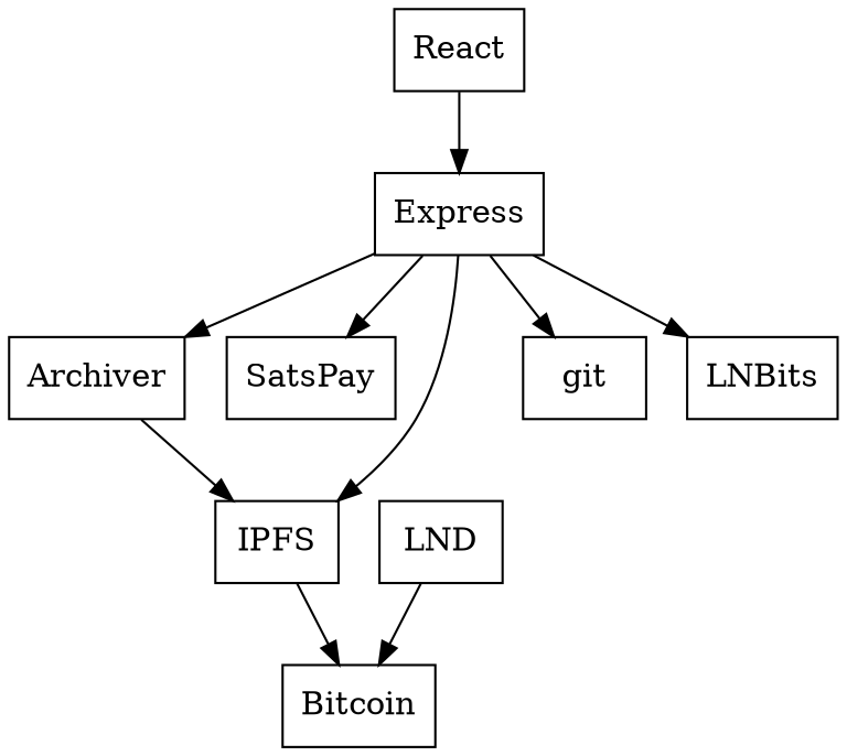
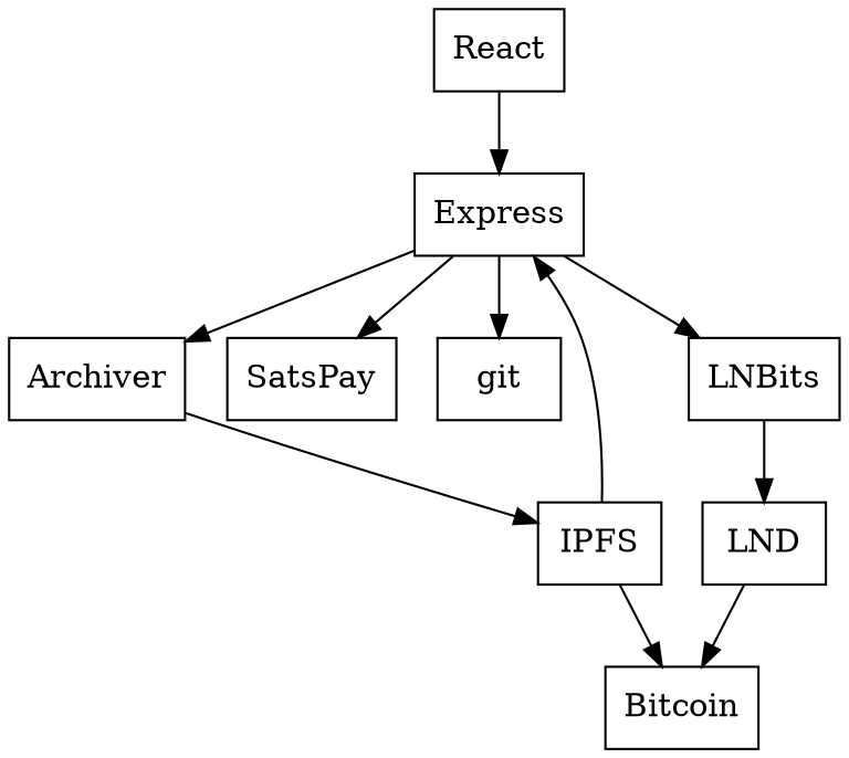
  digraph {
    fontname="DejaVu Serif"
    node [fontname="DejaVu Serif" shape=box]
    edge [fontname="DejaVu Serif"]
    React
    Express
    Archiver
    SatsPay
    IPFS
    git
    LNBits
    Bitcoin
    LND
    React -> Express
    Express -> Archiver
    Express -> SatsPay
-   Express -> IPFS
+   IPFS -> Express
    Express -> git
    Express -> LNBits
    Archiver -> IPFS
    IPFS -> Bitcoin
+   LNBits -> LND
    LND -> Bitcoin
  }
